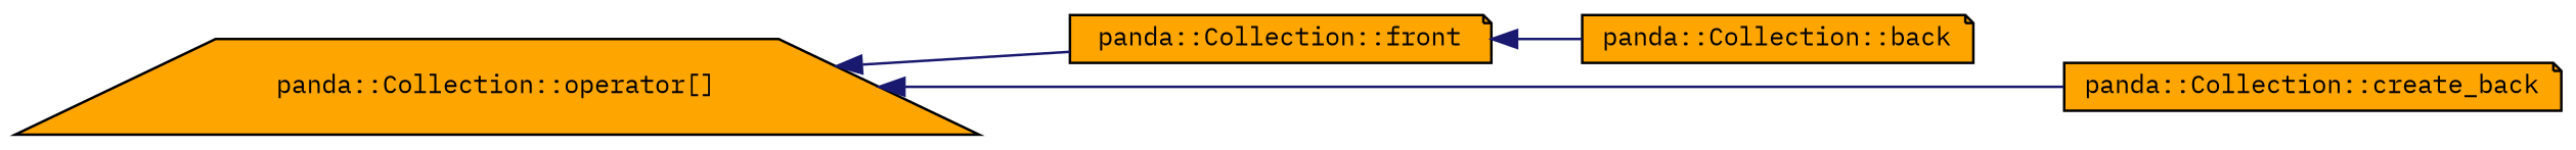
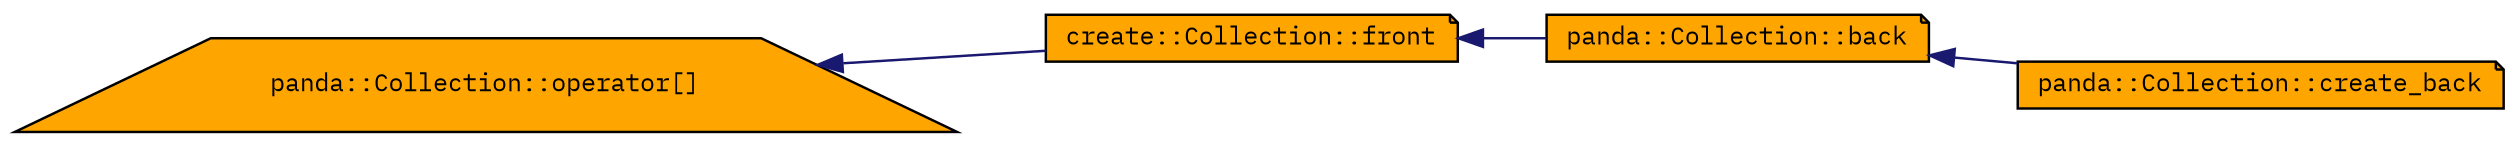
  digraph {
    fontname="IBM Plex Mono"
    rankdir=LR
    node [color=black fillcolor=orange fontname="IBM Plex Mono" fontsize=10 shape=note style=filled]
    edge [color=midnightblue dir=back fontname="IBM Plex Mono" fontsize=10 labelfontname=Helvetica labelfontsize=10 style=solid]
    n1 [fontcolor=black height=0.2 label="panda::Collection::operator[]" shape=trapezium width=0.4]
-   n2 [height=0.2 label="panda::Collection::front" width=0.4]
+   n2 [height=0.2 label="create::Collection::front" width=0.4]
    n3 [height=0.2 label="panda::Collection::back" width=0.4]
    n4 [height=0.2 label="panda::Collection::create_back" width=0.4]
    n1 -> n2
    n2 -> n3
-   n1 -> n4
+   n3 -> n4
  }
